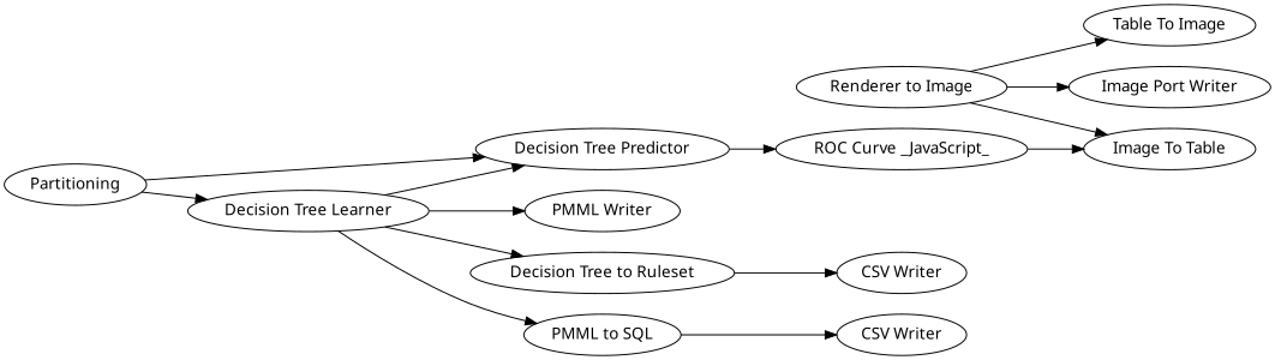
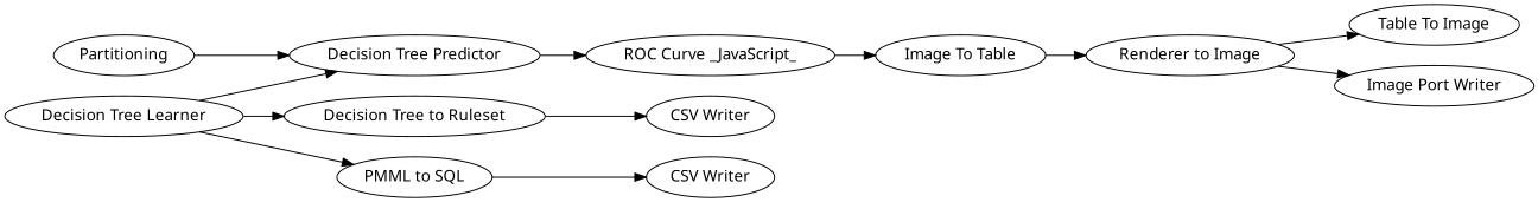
  digraph {
    fontname="Noto Sans"
    rankdir=LR
    node [fontname="Noto Sans"]
    edge [fontname="Noto Sans"]
    n1 [label="Decision Tree Learner"]
-   n2 [label="PMML Writer"]
    n3 [label="Decision Tree Predictor"]
    n4 [label="Decision Tree to Ruleset"]
    n5 [label="PMML to SQL"]
    n6 [label="ROC Curve _JavaScript_"]
    n7 [label="CSV Writer"]
    n8 [label="CSV Writer"]
    n9 [label="Table To Image"]
    n10 [label="Image Port Writer"]
    n11 [label=Partitioning]
    n12 [label="Image To Table"]
    n13 [label="Renderer to Image"]
-   n1 -> n2
    n1 -> n3
    n1 -> n4
    n1 -> n5
    n3 -> n6
    n4 -> n7
    n5 -> n8
    n6 -> n12
-   n11 -> n1
    n11 -> n3
-   n13 -> n12
+   n12 -> n13
    n13 -> n9
    n13 -> n10
  }
